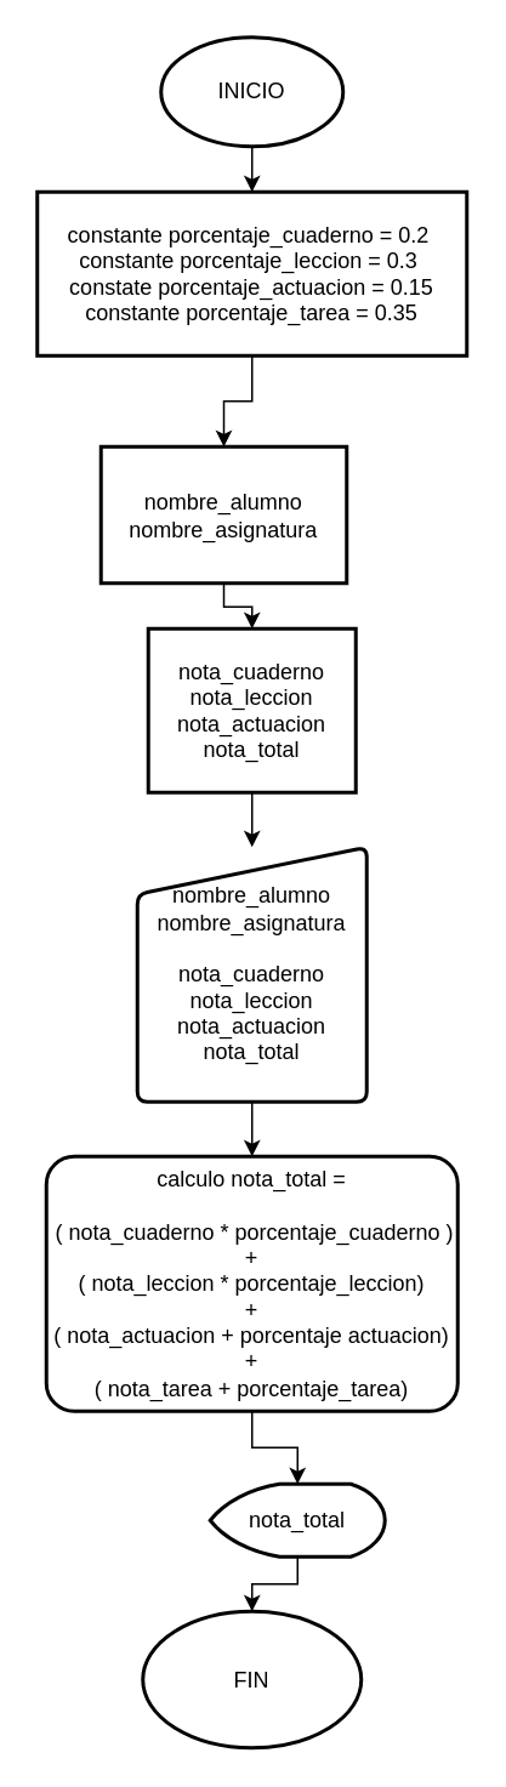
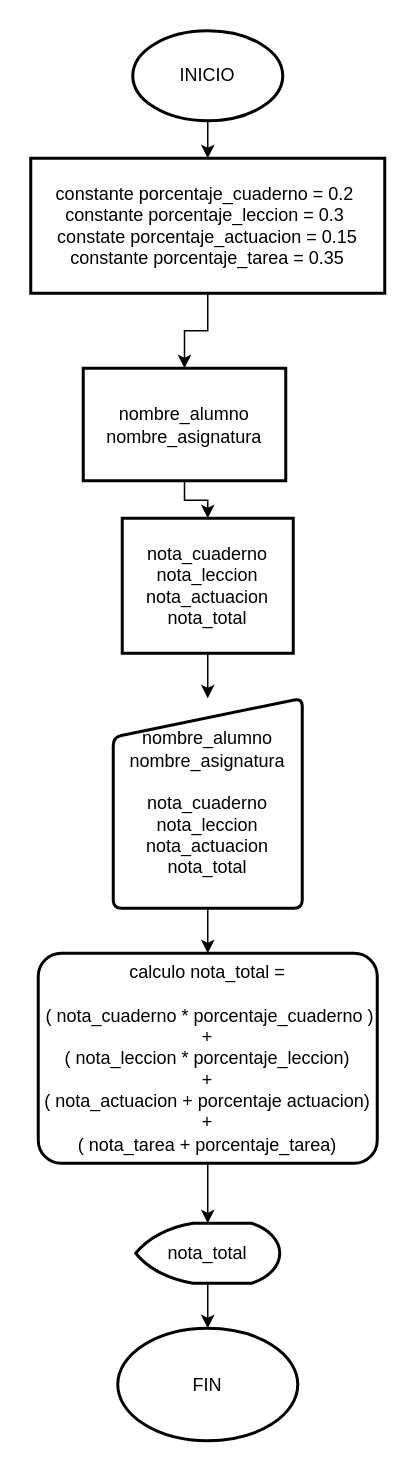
  <mxCell id="0" />
  <mxCell id="1" parent="0" />
  <mxCell id="2" value="" style="edgeStyle=elbowEdgeStyle;rounded=0;orthogonalLoop=1;jettySize=auto;elbow=vertical;html=1;" edge="1" parent="1" source="3" target="5"><mxGeometry relative="1" as="geometry" /></mxCell>
  <mxCell id="3" value="INICIO" style="strokeWidth=2;html=1;shape=mxgraph.flowchart.start_1;whiteSpace=wrap;horizontal=1;fillColor=none;" vertex="1" parent="1"><mxGeometry x="88" y="20" width="100" height="60" as="geometry" /></mxCell>
  <mxCell id="4" value="" style="edgeStyle=elbowEdgeStyle;rounded=0;orthogonalLoop=1;jettySize=auto;elbow=vertical;html=1;" edge="1" parent="1" source="5" target="7"><mxGeometry relative="1" as="geometry" /></mxCell>
  <mxCell id="5" value="constante porcentaje_cuaderno = 0.2&amp;nbsp;&lt;br&gt;constante porcentaje_leccion = 0.3&amp;nbsp;&lt;br&gt;constate porcentaje_actuacion = 0.15&lt;br&gt;constante porcentaje_tarea = 0.35" style="whiteSpace=wrap;html=1;strokeWidth=2;fillColor=none;" vertex="1" parent="1"><mxGeometry x="20" y="105" width="236" height="90" as="geometry" /></mxCell>
  <mxCell id="6" value="" style="edgeStyle=elbowEdgeStyle;rounded=0;orthogonalLoop=1;jettySize=auto;elbow=vertical;html=1;" edge="1" parent="1" source="7" target="9"><mxGeometry relative="1" as="geometry" /></mxCell>
  <mxCell id="7" value="nombre_alumno&lt;br&gt;nombre_asignatura" style="whiteSpace=wrap;html=1;strokeWidth=2;fillColor=none;" vertex="1" parent="1"><mxGeometry x="55" y="245" width="135" height="75" as="geometry" /></mxCell>
  <mxCell id="8" style="edgeStyle=elbowEdgeStyle;rounded=0;orthogonalLoop=1;jettySize=auto;elbow=vertical;html=1;" edge="1" parent="1" source="9" target="11"><mxGeometry relative="1" as="geometry" /></mxCell>
  <mxCell id="9" value="nota_cuaderno&lt;br&gt;nota_leccion&lt;br&gt;nota_actuacion&lt;br&gt;nota_total&lt;br&gt;" style="whiteSpace=wrap;html=1;strokeWidth=2;fillColor=none;" vertex="1" parent="1"><mxGeometry x="81" y="345" width="114" height="90" as="geometry" /></mxCell>
  <mxCell id="10" value="" style="edgeStyle=elbowEdgeStyle;rounded=0;orthogonalLoop=1;jettySize=auto;elbow=vertical;html=1;" edge="1" parent="1" source="11" target="13"><mxGeometry relative="1" as="geometry" /></mxCell>
  <mxCell id="11" value="&lt;div&gt;nombre_alumno&lt;/div&gt;&lt;div&gt;nombre_asignatura&lt;/div&gt;&lt;div&gt;&lt;br&gt;&lt;/div&gt;&lt;div&gt;&lt;span&gt;nota_cuaderno&lt;/span&gt;&lt;br&gt;&lt;/div&gt;&lt;div&gt;nota_leccion&lt;/div&gt;&lt;div&gt;nota_actuacion&lt;/div&gt;&lt;div&gt;nota_total&lt;/div&gt;" style="html=1;strokeWidth=2;shape=manualInput;whiteSpace=wrap;rounded=1;size=26;arcSize=11;fillColor=none;" vertex="1" parent="1"><mxGeometry x="75" y="465" width="126" height="140" as="geometry" /></mxCell>
  <mxCell id="12" value="" style="edgeStyle=elbowEdgeStyle;rounded=0;orthogonalLoop=1;jettySize=auto;elbow=vertical;html=1;" edge="1" parent="1" source="13" target="15"><mxGeometry relative="1" as="geometry"><mxPoint x="138" y="895" as="targetPoint" /></mxGeometry></mxCell>
  <mxCell id="13" value="calculo nota_total =&lt;br&gt;&lt;br&gt;&amp;nbsp;( nota_cuaderno * porcentaje_cuaderno ) &lt;br&gt;+ &lt;br&gt;( nota_leccion * porcentaje_leccion)&lt;br&gt;+&lt;br&gt;( nota_actuacion + porcentaje actuacion) + &lt;br&gt;( nota_tarea + porcentaje_tarea)&lt;br&gt;" style="rounded=1;whiteSpace=wrap;html=1;strokeWidth=2;arcSize=11;fillColor=none;" vertex="1" parent="1"><mxGeometry x="25" y="635" width="226" height="140" as="geometry" /></mxCell>
  <mxCell id="14" value="" style="edgeStyle=elbowEdgeStyle;rounded=0;orthogonalLoop=1;jettySize=auto;elbow=vertical;html=1;" edge="1" parent="1" source="15" target="16"><mxGeometry relative="1" as="geometry" /></mxCell>
- <mxCell id="15" value="nota_total" style="strokeWidth=2;html=1;shape=mxgraph.flowchart.display;whiteSpace=wrap;gradientColor=none;fillColor=none;" vertex="1" parent="1"><mxGeometry x="115" y="815" width="96" height="40" as="geometry" /></mxCell>
+ <mxCell id="15" value="nota_total" style="strokeWidth=2;html=1;shape=mxgraph.flowchart.display;whiteSpace=wrap;gradientColor=none;fillColor=none;" vertex="1" parent="1"><mxGeometry x="90" y="815" width="96" height="40" as="geometry" /></mxCell>
  <mxCell id="16" value="FIN" style="ellipse;whiteSpace=wrap;html=1;strokeWidth=2;fillColor=none;" vertex="1" parent="1"><mxGeometry x="78" y="885" width="120" height="75" as="geometry" /></mxCell>
